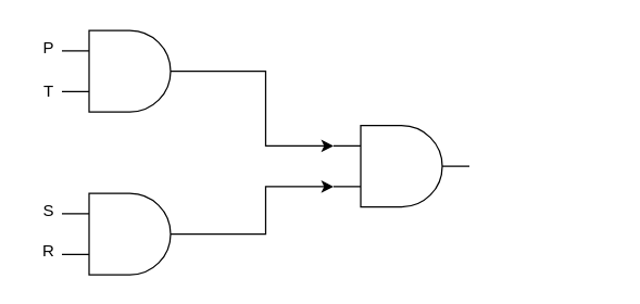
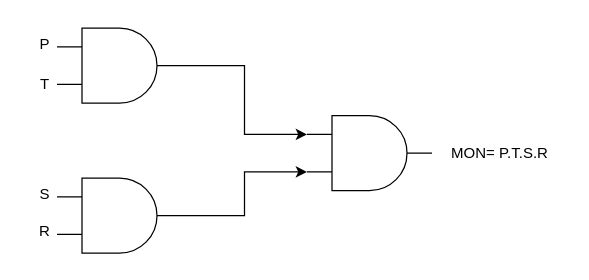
  <mxCell id="0" />
  <mxCell id="1" parent="0" />
  <mxCell id="2" value="" style="verticalLabelPosition=bottom;shadow=0;dashed=0;align=center;html=1;verticalAlign=top;shape=mxgraph.electrical.logic_gates.logic_gate;operation=and;" vertex="1" parent="1"><mxGeometry x="45" y="22" width="100" height="60" as="geometry" /></mxCell>
  <mxCell id="3" value="" style="verticalLabelPosition=bottom;shadow=0;dashed=0;align=center;html=1;verticalAlign=top;shape=mxgraph.electrical.logic_gates.logic_gate;operation=and;" vertex="1" parent="1"><mxGeometry x="45" y="142" width="100" height="60" as="geometry" /></mxCell>
  <mxCell id="4" value="" style="verticalLabelPosition=bottom;shadow=0;dashed=0;align=center;html=1;verticalAlign=top;shape=mxgraph.electrical.logic_gates.logic_gate;operation=and;" vertex="1" parent="1"><mxGeometry x="245" y="92" width="100" height="60" as="geometry" /></mxCell>
  <mxCell id="5" value="P" style="text;html=1;align=center;verticalAlign=middle;resizable=0;points=[];autosize=1;strokeColor=none;fillColor=none;" vertex="1" parent="1"><mxGeometry x="20" y="20" width="30" height="30" as="geometry" /></mxCell>
  <mxCell id="6" value="T" style="text;html=1;align=center;verticalAlign=middle;resizable=0;points=[];autosize=1;strokeColor=none;fillColor=none;" vertex="1" parent="1"><mxGeometry x="20" y="52" width="30" height="30" as="geometry" /></mxCell>
  <mxCell id="7" value="S" style="text;html=1;align=center;verticalAlign=middle;resizable=0;points=[];autosize=1;strokeColor=none;fillColor=none;" vertex="1" parent="1"><mxGeometry x="20" y="140" width="30" height="30" as="geometry" /></mxCell>
  <mxCell id="8" value="R" style="text;html=1;align=center;verticalAlign=middle;resizable=0;points=[];autosize=1;strokeColor=none;fillColor=none;" vertex="1" parent="1"><mxGeometry x="20" y="170" width="30" height="30" as="geometry" /></mxCell>
  <mxCell id="9" style="edgeStyle=orthogonalEdgeStyle;rounded=0;orthogonalLoop=1;jettySize=auto;html=1;exitX=1;exitY=0.5;exitDx=0;exitDy=0;exitPerimeter=0;entryX=0;entryY=0.25;entryDx=0;entryDy=0;entryPerimeter=0;" edge="1" parent="1" source="2" target="4"><mxGeometry relative="1" as="geometry" /></mxCell>
  <mxCell id="10" style="edgeStyle=orthogonalEdgeStyle;rounded=0;orthogonalLoop=1;jettySize=auto;html=1;exitX=1;exitY=0.5;exitDx=0;exitDy=0;exitPerimeter=0;entryX=0;entryY=0.75;entryDx=0;entryDy=0;entryPerimeter=0;" edge="1" parent="1" source="3" target="4"><mxGeometry relative="1" as="geometry" /></mxCell>
+ <mxCell id="11" value="MON= P.T.S.R" style="text;html=1;align=center;verticalAlign=middle;resizable=0;points=[];autosize=1;strokeColor=none;fillColor=none;" vertex="1" parent="1"><mxGeometry x="349" y="107" width="100" height="30" as="geometry" /></mxCell>
